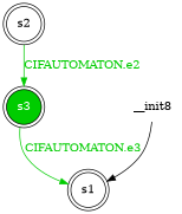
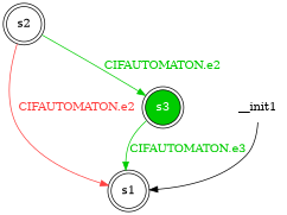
  digraph {
    node [shape=doublecircle]
    edge [color="#00cc00"]
    n1 [label=<s1>]
    n2 [label=<s2>]
    n3 [fillcolor="#00cc00" fontcolor="#ffffff" label=<s3> style=filled]
-   __init1 [shape=none label=__init8]
+   __init1 [shape=none]
+   n2 -> n1 [color="#ff4040" label=<<font color="#ff4040">CIFAUTOMATON.e2</font>>]
    n2 -> n3 [label=<<font color="#00cc00">CIFAUTOMATON.e2</font>>]
    n3 -> n1 [label=<<font color="#00cc00">CIFAUTOMATON.e3</font>>]
    __init1 -> n1 [color=""]
  }
